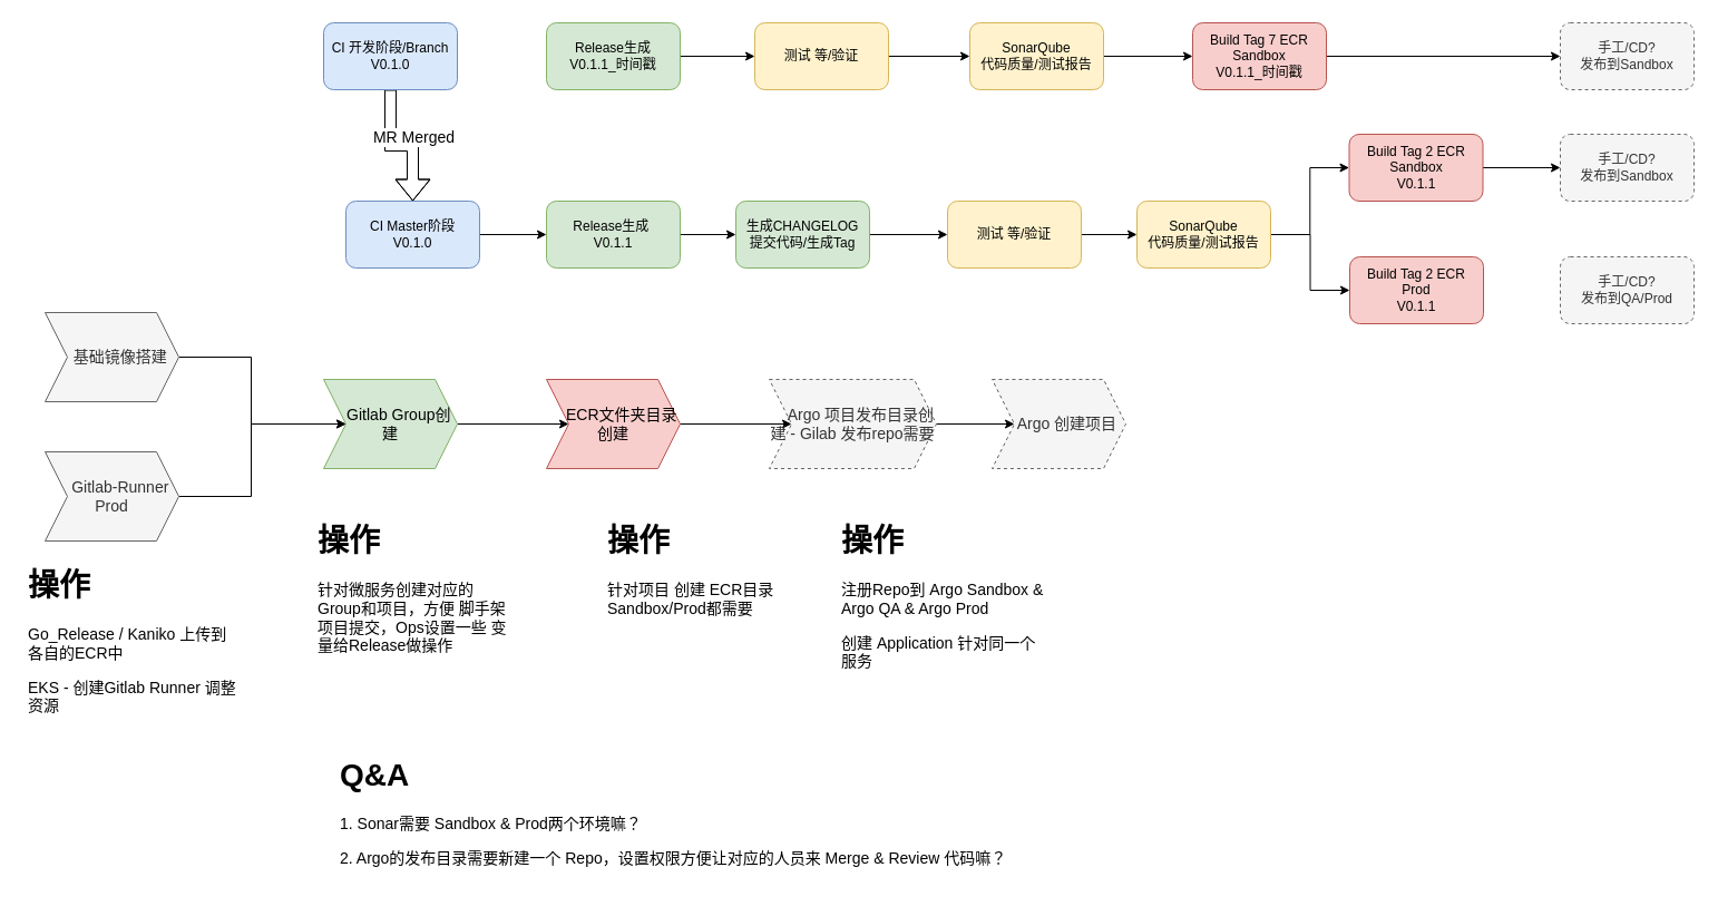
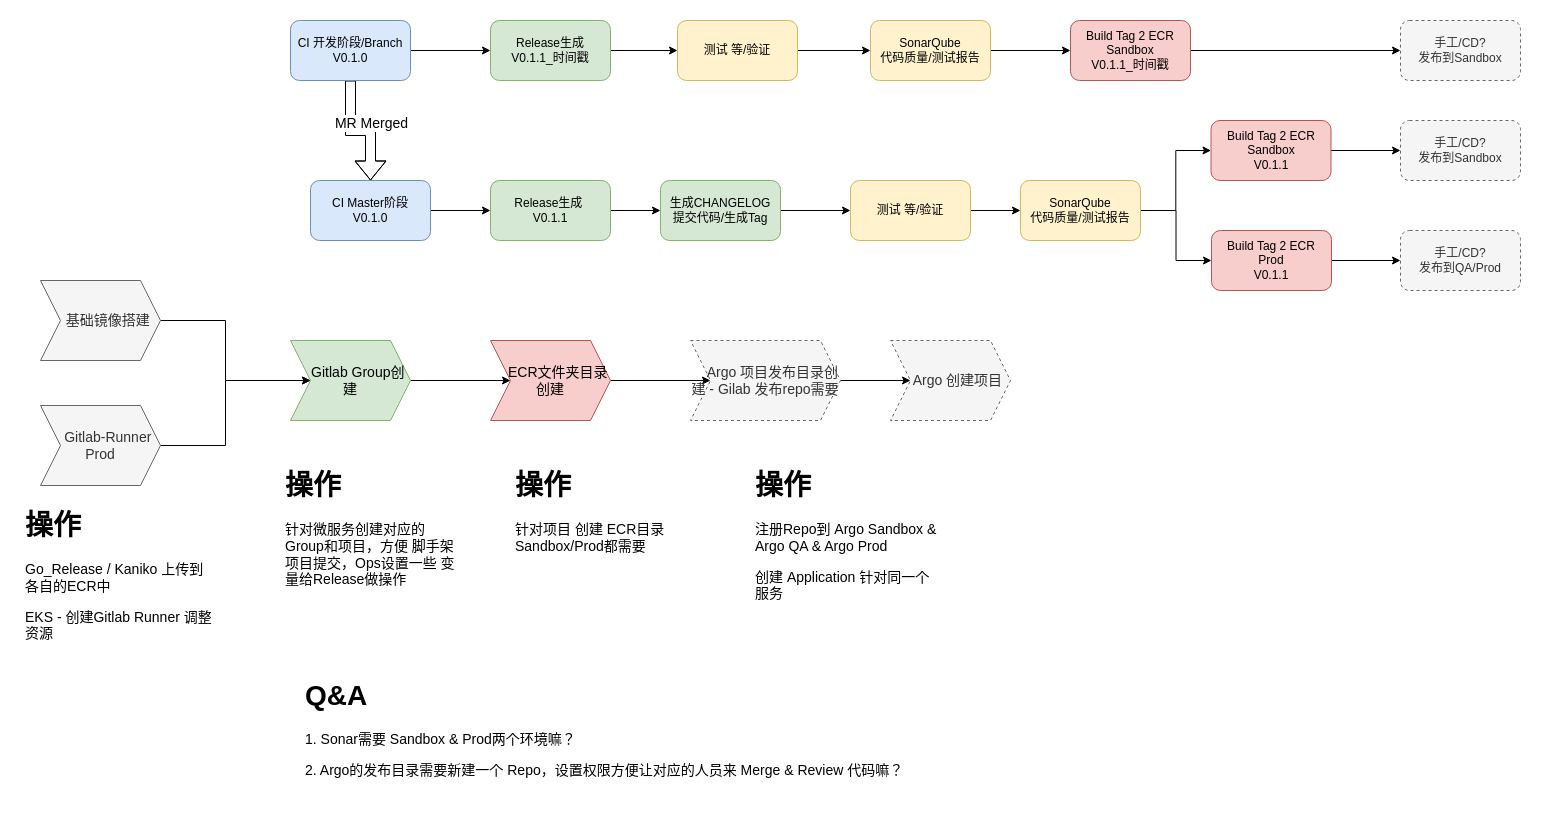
  <mxCell id="0" />
  <mxCell id="1" parent="0" />
  <mxCell id="2" value="" style="edgeStyle=orthogonalEdgeStyle;rounded=0;orthogonalLoop=1;jettySize=auto;html=1;" edge="1" parent="1" source="4" target="6"><mxGeometry relative="1" as="geometry" /></mxCell>
+ <mxCell id="3" value="" style="edgeStyle=orthogonalEdgeStyle;rounded=0;orthogonalLoop=1;jettySize=auto;html=1;exitX=1;exitY=0.5;exitDx=0;exitDy=0;" edge="1" parent="1" source="9" target="4"><mxGeometry relative="1" as="geometry" /></mxCell>
  <mxCell id="4" value="Release生成 &lt;br&gt;V0.1.1_时间戳" style="whiteSpace=wrap;html=1;rounded=1;shadow=0;strokeWidth=1;glass=0;fillColor=#d5e8d4;strokeColor=#82b366;" vertex="1" parent="1"><mxGeometry x="490" y="20" width="120" height="60" as="geometry" /></mxCell>
  <mxCell id="5" value="" style="edgeStyle=orthogonalEdgeStyle;rounded=0;orthogonalLoop=1;jettySize=auto;html=1;" edge="1" parent="1" source="6" target="11"><mxGeometry relative="1" as="geometry" /></mxCell>
  <mxCell id="6" value="&lt;span&gt;测试 等/验证&lt;br&gt;&lt;/span&gt;" style="whiteSpace=wrap;html=1;rounded=1;shadow=0;strokeWidth=1;glass=0;fillColor=#fff2cc;strokeColor=#d6b656;" vertex="1" parent="1"><mxGeometry x="677" y="20" width="120" height="60" as="geometry" /></mxCell>
  <mxCell id="7" style="edgeStyle=orthogonalEdgeStyle;rounded=0;orthogonalLoop=1;jettySize=auto;html=1;fontSize=30;shape=flexArrow;entryX=0.5;entryY=0;entryDx=0;entryDy=0;" edge="1" parent="1" source="9" target="16"><mxGeometry relative="1" as="geometry"><mxPoint x="350" y="220" as="targetPoint" /><Array as="points" /></mxGeometry></mxCell>
  <mxCell id="8" value="MR Merged" style="edgeLabel;html=1;align=center;verticalAlign=middle;resizable=0;points=[];fontSize=14;" vertex="1" connectable="0" parent="7"><mxGeometry x="0.286" y="-30" relative="1" as="geometry"><mxPoint x="30" y="-14.29" as="offset" /></mxGeometry></mxCell>
  <mxCell id="9" value="&lt;span&gt;CI 开发阶段/Branch&lt;br&gt;V0.1.0&lt;br&gt;&lt;/span&gt;" style="whiteSpace=wrap;html=1;rounded=1;shadow=0;strokeWidth=1;glass=0;fillColor=#dae8fc;strokeColor=#6c8ebf;" vertex="1" parent="1"><mxGeometry x="290" y="20" width="120" height="60" as="geometry" /></mxCell>
  <mxCell id="10" value="" style="edgeStyle=orthogonalEdgeStyle;rounded=0;orthogonalLoop=1;jettySize=auto;html=1;" edge="1" parent="1" source="11" target="13"><mxGeometry relative="1" as="geometry" /></mxCell>
  <mxCell id="11" value="&lt;span&gt;SonarQube&lt;/span&gt;&lt;br&gt;&lt;span&gt;代码质量/测试报告&lt;/span&gt;" style="whiteSpace=wrap;html=1;rounded=1;shadow=0;strokeWidth=1;glass=0;fillColor=#fff2cc;strokeColor=#d6b656;" vertex="1" parent="1"><mxGeometry x="870" y="20" width="120" height="60" as="geometry" /></mxCell>
  <mxCell id="12" value="" style="edgeStyle=orthogonalEdgeStyle;rounded=0;orthogonalLoop=1;jettySize=auto;html=1;" edge="1" parent="1" source="13" target="14"><mxGeometry relative="1" as="geometry" /></mxCell>
- <mxCell id="13" value="&lt;span&gt;Build Tag 7 ECR Sandbox&lt;br&gt;&lt;/span&gt;V0.1.1_时间戳&lt;span&gt;&lt;br&gt;&lt;/span&gt;" style="whiteSpace=wrap;html=1;rounded=1;shadow=0;strokeWidth=1;glass=0;fillColor=#f8cecc;strokeColor=#b85450;" vertex="1" parent="1"><mxGeometry x="1070" y="20" width="120" height="60" as="geometry" /></mxCell>
+ <mxCell id="13" value="&lt;span&gt;Build Tag 2 ECR Sandbox&lt;br&gt;&lt;/span&gt;V0.1.1_时间戳&lt;span&gt;&lt;br&gt;&lt;/span&gt;" style="whiteSpace=wrap;html=1;rounded=1;shadow=0;strokeWidth=1;glass=0;fillColor=#f8cecc;strokeColor=#b85450;" vertex="1" parent="1"><mxGeometry x="1070" y="20" width="120" height="60" as="geometry" /></mxCell>
  <mxCell id="14" value="手工/CD?&lt;br&gt;发布到Sandbox" style="whiteSpace=wrap;html=1;rounded=1;shadow=0;strokeColor=#666666;strokeWidth=1;fillColor=#f5f5f5;glass=0;fontColor=#333333;dashed=1;" vertex="1" parent="1"><mxGeometry x="1400" y="20" width="120" height="60" as="geometry" /></mxCell>
  <mxCell id="15" value="" style="edgeStyle=orthogonalEdgeStyle;rounded=0;orthogonalLoop=1;jettySize=auto;html=1;fontSize=14;" edge="1" parent="1" source="16" target="18"><mxGeometry relative="1" as="geometry" /></mxCell>
  <mxCell id="16" value="&lt;span&gt;CI Master阶段&lt;br&gt;&lt;/span&gt;V0.1.0&lt;span&gt;&lt;br&gt;&lt;/span&gt;" style="whiteSpace=wrap;html=1;rounded=1;shadow=0;strokeWidth=1;glass=0;fillColor=#dae8fc;strokeColor=#6c8ebf;" vertex="1" parent="1"><mxGeometry x="310" y="180" width="120" height="60" as="geometry" /></mxCell>
  <mxCell id="17" value="" style="edgeStyle=orthogonalEdgeStyle;rounded=0;orthogonalLoop=1;jettySize=auto;html=1;fontSize=14;" edge="1" parent="1" source="18" target="20"><mxGeometry relative="1" as="geometry" /></mxCell>
  <mxCell id="18" value="&lt;span&gt;Release生成&amp;nbsp;&lt;/span&gt;&lt;br&gt;&lt;span&gt;V0.1.1&lt;/span&gt;" style="whiteSpace=wrap;html=1;rounded=1;shadow=0;strokeColor=#82b366;strokeWidth=1;fillColor=#d5e8d4;glass=0;" vertex="1" parent="1"><mxGeometry x="490" y="180" width="120" height="60" as="geometry" /></mxCell>
  <mxCell id="19" value="" style="edgeStyle=orthogonalEdgeStyle;rounded=0;orthogonalLoop=1;jettySize=auto;html=1;fontSize=14;" edge="1" parent="1" source="20" target="22"><mxGeometry relative="1" as="geometry" /></mxCell>
  <mxCell id="20" value="生成CHANGELOG&lt;br&gt;提交代码/生成Tag" style="whiteSpace=wrap;html=1;rounded=1;shadow=0;strokeColor=#82b366;strokeWidth=1;fillColor=#d5e8d4;glass=0;" vertex="1" parent="1"><mxGeometry x="660" y="180" width="120" height="60" as="geometry" /></mxCell>
  <mxCell id="21" value="" style="edgeStyle=orthogonalEdgeStyle;rounded=0;orthogonalLoop=1;jettySize=auto;html=1;fontSize=14;" edge="1" parent="1" source="22" target="25"><mxGeometry relative="1" as="geometry" /></mxCell>
  <mxCell id="22" value="&lt;span&gt;测试 等/验证&lt;/span&gt;" style="whiteSpace=wrap;html=1;rounded=1;shadow=0;strokeColor=#d6b656;strokeWidth=1;fillColor=#fff2cc;glass=0;" vertex="1" parent="1"><mxGeometry x="850" y="180" width="120" height="60" as="geometry" /></mxCell>
  <mxCell id="23" value="" style="edgeStyle=orthogonalEdgeStyle;rounded=0;orthogonalLoop=1;jettySize=auto;html=1;fontSize=14;" edge="1" parent="1" source="25" target="27"><mxGeometry relative="1" as="geometry" /></mxCell>
  <mxCell id="24" style="edgeStyle=orthogonalEdgeStyle;rounded=0;orthogonalLoop=1;jettySize=auto;html=1;fontSize=14;" edge="1" parent="1" source="25" target="29"><mxGeometry relative="1" as="geometry" /></mxCell>
  <mxCell id="25" value="&lt;span&gt;SonarQube&lt;/span&gt;&lt;br&gt;&lt;span&gt;代码质量/测试报告&lt;/span&gt;" style="whiteSpace=wrap;html=1;rounded=1;shadow=0;strokeColor=#d6b656;strokeWidth=1;fillColor=#fff2cc;glass=0;" vertex="1" parent="1"><mxGeometry x="1020" y="180" width="120" height="60" as="geometry" /></mxCell>
  <mxCell id="26" value="" style="edgeStyle=orthogonalEdgeStyle;rounded=0;orthogonalLoop=1;jettySize=auto;html=1;fontSize=14;" edge="1" parent="1" source="27" target="30"><mxGeometry relative="1" as="geometry" /></mxCell>
  <mxCell id="27" value="&lt;span&gt;Build Tag 2 ECR Sandbox&lt;br&gt;&lt;/span&gt;V0.1.1&lt;span&gt;&lt;br&gt;&lt;/span&gt;" style="whiteSpace=wrap;html=1;rounded=1;shadow=0;strokeColor=#b85450;strokeWidth=1;fillColor=#f8cecc;glass=0;" vertex="1" parent="1"><mxGeometry x="1210.5" y="120" width="120" height="60" as="geometry" /></mxCell>
+ <mxCell id="28" value="" style="edgeStyle=orthogonalEdgeStyle;rounded=0;orthogonalLoop=1;jettySize=auto;html=1;fontSize=14;" edge="1" parent="1" source="29" target="31"><mxGeometry relative="1" as="geometry" /></mxCell>
  <mxCell id="29" value="Build Tag 2 ECR &lt;br&gt;Prod&lt;br&gt;V0.1.1" style="whiteSpace=wrap;html=1;rounded=1;shadow=0;strokeColor=#b85450;strokeWidth=1;fillColor=#f8cecc;glass=0;" vertex="1" parent="1"><mxGeometry x="1211" y="230" width="120" height="60" as="geometry" /></mxCell>
  <mxCell id="30" value="&lt;span style=&quot;color: rgb(51 , 51 , 51)&quot;&gt;手工/CD?&lt;/span&gt;&lt;br style=&quot;color: rgb(51 , 51 , 51)&quot;&gt;&lt;span style=&quot;color: rgb(51 , 51 , 51)&quot;&gt;发布到Sandbox&lt;/span&gt;" style="whiteSpace=wrap;html=1;rounded=1;shadow=0;strokeWidth=1;glass=0;fillColor=#f5f5f5;strokeColor=#666666;fontColor=#333333;dashed=1;" vertex="1" parent="1"><mxGeometry x="1400" y="120" width="120" height="60" as="geometry" /></mxCell>
  <mxCell id="31" value="&lt;span style=&quot;color: rgb(51 , 51 , 51)&quot;&gt;手工/CD?&lt;/span&gt;&lt;br style=&quot;color: rgb(51 , 51 , 51)&quot;&gt;&lt;span style=&quot;color: rgb(51 , 51 , 51)&quot;&gt;发布到QA/Prod&lt;/span&gt;" style="whiteSpace=wrap;html=1;rounded=1;shadow=0;strokeColor=#666666;strokeWidth=1;fillColor=#f5f5f5;glass=0;fontColor=#333333;dashed=1;" vertex="1" parent="1"><mxGeometry x="1400" y="230" width="120" height="60" as="geometry" /></mxCell>
  <mxCell id="32" style="edgeStyle=orthogonalEdgeStyle;rounded=0;orthogonalLoop=1;jettySize=auto;html=1;entryX=0;entryY=0.5;entryDx=0;entryDy=0;fontSize=14;" edge="1" parent="1" source="33" target="35"><mxGeometry relative="1" as="geometry" /></mxCell>
  <mxCell id="33" value="&amp;nbsp; &amp;nbsp; 基础镜像搭建" style="shape=step;perimeter=stepPerimeter;whiteSpace=wrap;html=1;fixedSize=1;fontSize=14;fillColor=#f5f5f5;strokeColor=#666666;fontColor=#333333;" vertex="1" parent="1"><mxGeometry x="40" y="280" width="120" height="80" as="geometry" /></mxCell>
  <mxCell id="34" value="" style="edgeStyle=orthogonalEdgeStyle;rounded=0;orthogonalLoop=1;jettySize=auto;html=1;fontSize=14;" edge="1" parent="1" source="35" target="37"><mxGeometry relative="1" as="geometry" /></mxCell>
  <mxCell id="35" value="&amp;nbsp; &amp;nbsp; Gitlab Group创建" style="shape=step;perimeter=stepPerimeter;whiteSpace=wrap;html=1;fixedSize=1;fontSize=14;fillColor=#d5e8d4;strokeColor=#82b366;" vertex="1" parent="1"><mxGeometry x="290" y="340" width="120" height="80" as="geometry" /></mxCell>
  <mxCell id="36" value="" style="edgeStyle=orthogonalEdgeStyle;rounded=0;orthogonalLoop=1;jettySize=auto;html=1;fontSize=14;" edge="1" parent="1" source="37" target="39"><mxGeometry relative="1" as="geometry" /></mxCell>
  <mxCell id="37" value="&amp;nbsp; &amp;nbsp; ECR文件夹目录创建" style="shape=step;perimeter=stepPerimeter;whiteSpace=wrap;html=1;fixedSize=1;fontSize=14;fillColor=#f8cecc;strokeColor=#b85450;" vertex="1" parent="1"><mxGeometry x="490" y="340" width="120" height="80" as="geometry" /></mxCell>
  <mxCell id="38" value="" style="edgeStyle=orthogonalEdgeStyle;rounded=0;orthogonalLoop=1;jettySize=auto;html=1;fontSize=14;" edge="1" parent="1" source="39" target="40"><mxGeometry relative="1" as="geometry" /></mxCell>
  <mxCell id="39" value="&amp;nbsp; &amp;nbsp; Argo 项目发布目录创建 - Gilab 发布repo需要" style="shape=step;perimeter=stepPerimeter;whiteSpace=wrap;html=1;fixedSize=1;fontSize=14;fillColor=#f5f5f5;strokeColor=#666666;fontColor=#333333;dashed=1;" vertex="1" parent="1"><mxGeometry x="690" y="340" width="150" height="80" as="geometry" /></mxCell>
  <mxCell id="40" value="&amp;nbsp; &amp;nbsp; Argo 创建项目" style="shape=step;perimeter=stepPerimeter;whiteSpace=wrap;html=1;fixedSize=1;fontSize=14;fillColor=#f5f5f5;strokeColor=#666666;fontColor=#333333;dashed=1;" vertex="1" parent="1"><mxGeometry x="890" y="340" width="120" height="80" as="geometry" /></mxCell>
  <mxCell id="41" value="&lt;h1&gt;操作&lt;/h1&gt;&lt;p&gt;Go_Release /&amp;nbsp;&lt;span&gt;Kaniko 上传到 各自的ECR中&lt;/span&gt;&lt;/p&gt;&lt;p&gt;EKS - 创建Gitlab Runner 调整资源&lt;/p&gt;" style="text;html=1;strokeColor=none;fillColor=none;spacing=5;spacingTop=-20;whiteSpace=wrap;overflow=hidden;rounded=0;dashed=1;fontSize=14;" vertex="1" parent="1"><mxGeometry x="20" y="500" width="200" height="140" as="geometry" /></mxCell>
  <mxCell id="42" value="&lt;h1&gt;操作&lt;/h1&gt;&lt;p&gt;针对微服务创建对应的 Group和项目，方便 脚手架项目提交，Ops设置一些 变量给Release做操作&lt;/p&gt;&lt;p&gt;&lt;br&gt;&lt;/p&gt;" style="text;html=1;strokeColor=none;fillColor=none;spacing=5;spacingTop=-20;whiteSpace=wrap;overflow=hidden;rounded=0;dashed=1;fontSize=14;" vertex="1" parent="1"><mxGeometry x="280" y="460" width="190" height="150" as="geometry" /></mxCell>
- <mxCell id="43" value="&lt;h1&gt;操作&lt;/h1&gt;&lt;p&gt;针对项目 创建 ECR目录 Sandbox/Prod都需要&lt;/p&gt;" style="text;html=1;strokeColor=none;fillColor=none;spacing=5;spacingTop=-20;whiteSpace=wrap;overflow=hidden;rounded=0;dashed=1;fontSize=14;" vertex="1" parent="1"><mxGeometry x="540" y="460" width="190" height="150" as="geometry" /></mxCell>
+ <mxCell id="43" value="&lt;h1&gt;操作&lt;/h1&gt;&lt;p&gt;针对项目 创建 ECR目录 Sandbox/Prod都需要&lt;/p&gt;" style="text;html=1;strokeColor=none;fillColor=none;spacing=5;spacingTop=-20;whiteSpace=wrap;overflow=hidden;rounded=0;dashed=1;fontSize=14;" vertex="1" parent="1"><mxGeometry x="510" y="460" width="190" height="150" as="geometry" /></mxCell>
  <mxCell id="44" value="&lt;h1&gt;操作&lt;/h1&gt;&lt;p&gt;注册Repo到 Argo Sandbox &amp;amp; Argo QA &amp;amp; Argo Prod&amp;nbsp;&lt;/p&gt;&lt;p&gt;创建 Application 针对同一个服务&lt;/p&gt;&lt;p&gt;&lt;br&gt;&lt;/p&gt;" style="text;html=1;strokeColor=none;fillColor=none;spacing=5;spacingTop=-20;whiteSpace=wrap;overflow=hidden;rounded=0;dashed=1;fontSize=14;" vertex="1" parent="1"><mxGeometry x="750" y="460" width="190" height="150" as="geometry" /></mxCell>
  <mxCell id="45" value="&lt;h1&gt;Q&amp;amp;A&lt;/h1&gt;&lt;p&gt;1. Sonar需要 Sandbox &amp;amp; Prod两个环境嘛？&lt;/p&gt;&lt;p&gt;2. Argo的发布目录需要新建一个 Repo，设置权限方便让对应的人员来 Merge &amp;amp; Review 代码嘛？&lt;/p&gt;&lt;p&gt;&lt;br&gt;&lt;/p&gt;" style="text;html=1;strokeColor=none;fillColor=none;spacing=5;spacingTop=-20;whiteSpace=wrap;overflow=hidden;rounded=0;dashed=1;fontSize=14;" vertex="1" parent="1"><mxGeometry x="300" y="670" width="745" height="130" as="geometry" /></mxCell>
  <mxCell id="46" style="edgeStyle=orthogonalEdgeStyle;rounded=0;orthogonalLoop=1;jettySize=auto;html=1;entryX=0;entryY=0.5;entryDx=0;entryDy=0;fontSize=14;" edge="1" parent="1" source="47" target="35"><mxGeometry relative="1" as="geometry" /></mxCell>
  <mxCell id="47" value="&amp;nbsp; &amp;nbsp; Gitlab-Runner Prod" style="shape=step;perimeter=stepPerimeter;whiteSpace=wrap;html=1;fixedSize=1;fontSize=14;fillColor=#f5f5f5;strokeColor=#666666;fontColor=#333333;" vertex="1" parent="1"><mxGeometry x="40" y="405" width="120" height="80" as="geometry" /></mxCell>
